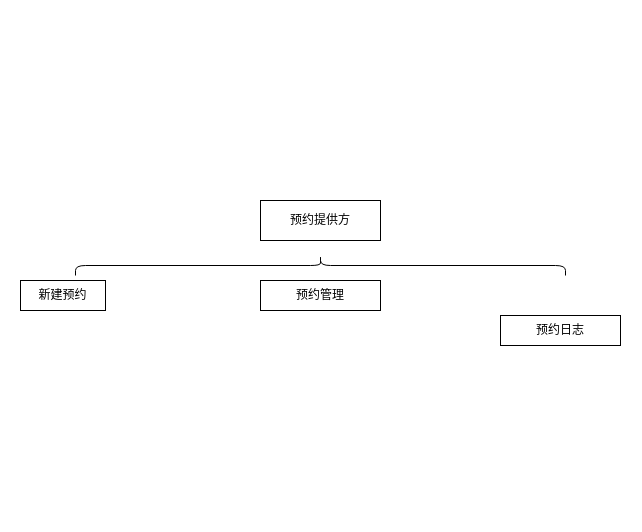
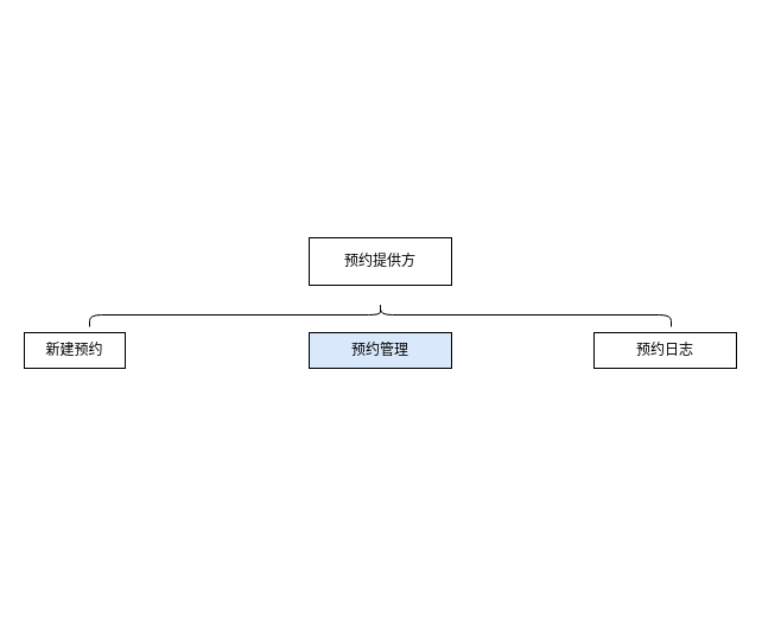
  <mxCell id="0" />
  <mxCell id="1" parent="0" />
  <mxCell id="2" value="预约提供方" style="rounded=0;whiteSpace=wrap;html=1;" vertex="1" parent="1"><mxGeometry x="260" y="200" width="120" height="40" as="geometry" /></mxCell>
  <mxCell id="3" value="" style="shape=curlyBracket;whiteSpace=wrap;html=1;rounded=1;rotation=90;" vertex="1" parent="1"><mxGeometry x="310" y="20" width="20" height="490" as="geometry" /></mxCell>
  <mxCell id="4" value="新建预约" style="rounded=0;whiteSpace=wrap;html=1;" vertex="1" parent="1"><mxGeometry x="20" y="280" width="85" height="30" as="geometry" /></mxCell>
- <mxCell id="5" value="预约管理" style="rounded=0;whiteSpace=wrap;html=1;" vertex="1" parent="1"><mxGeometry x="260" y="280" width="120" height="30" as="geometry" /></mxCell>
- <mxCell id="6" value="预约日志" style="rounded=0;whiteSpace=wrap;html=1;" vertex="1" parent="1"><mxGeometry x="500" y="315" width="120" height="30" as="geometry" /></mxCell>
+ <mxCell id="5" value="预约管理" style="rounded=0;whiteSpace=wrap;html=1;fillColor=#dae8fc;" vertex="1" parent="1"><mxGeometry x="260" y="280" width="120" height="30" as="geometry" /></mxCell>
+ <mxCell id="6" value="预约日志" style="rounded=0;whiteSpace=wrap;html=1;" vertex="1" parent="1"><mxGeometry x="500" y="280" width="120" height="30" as="geometry" /></mxCell>
